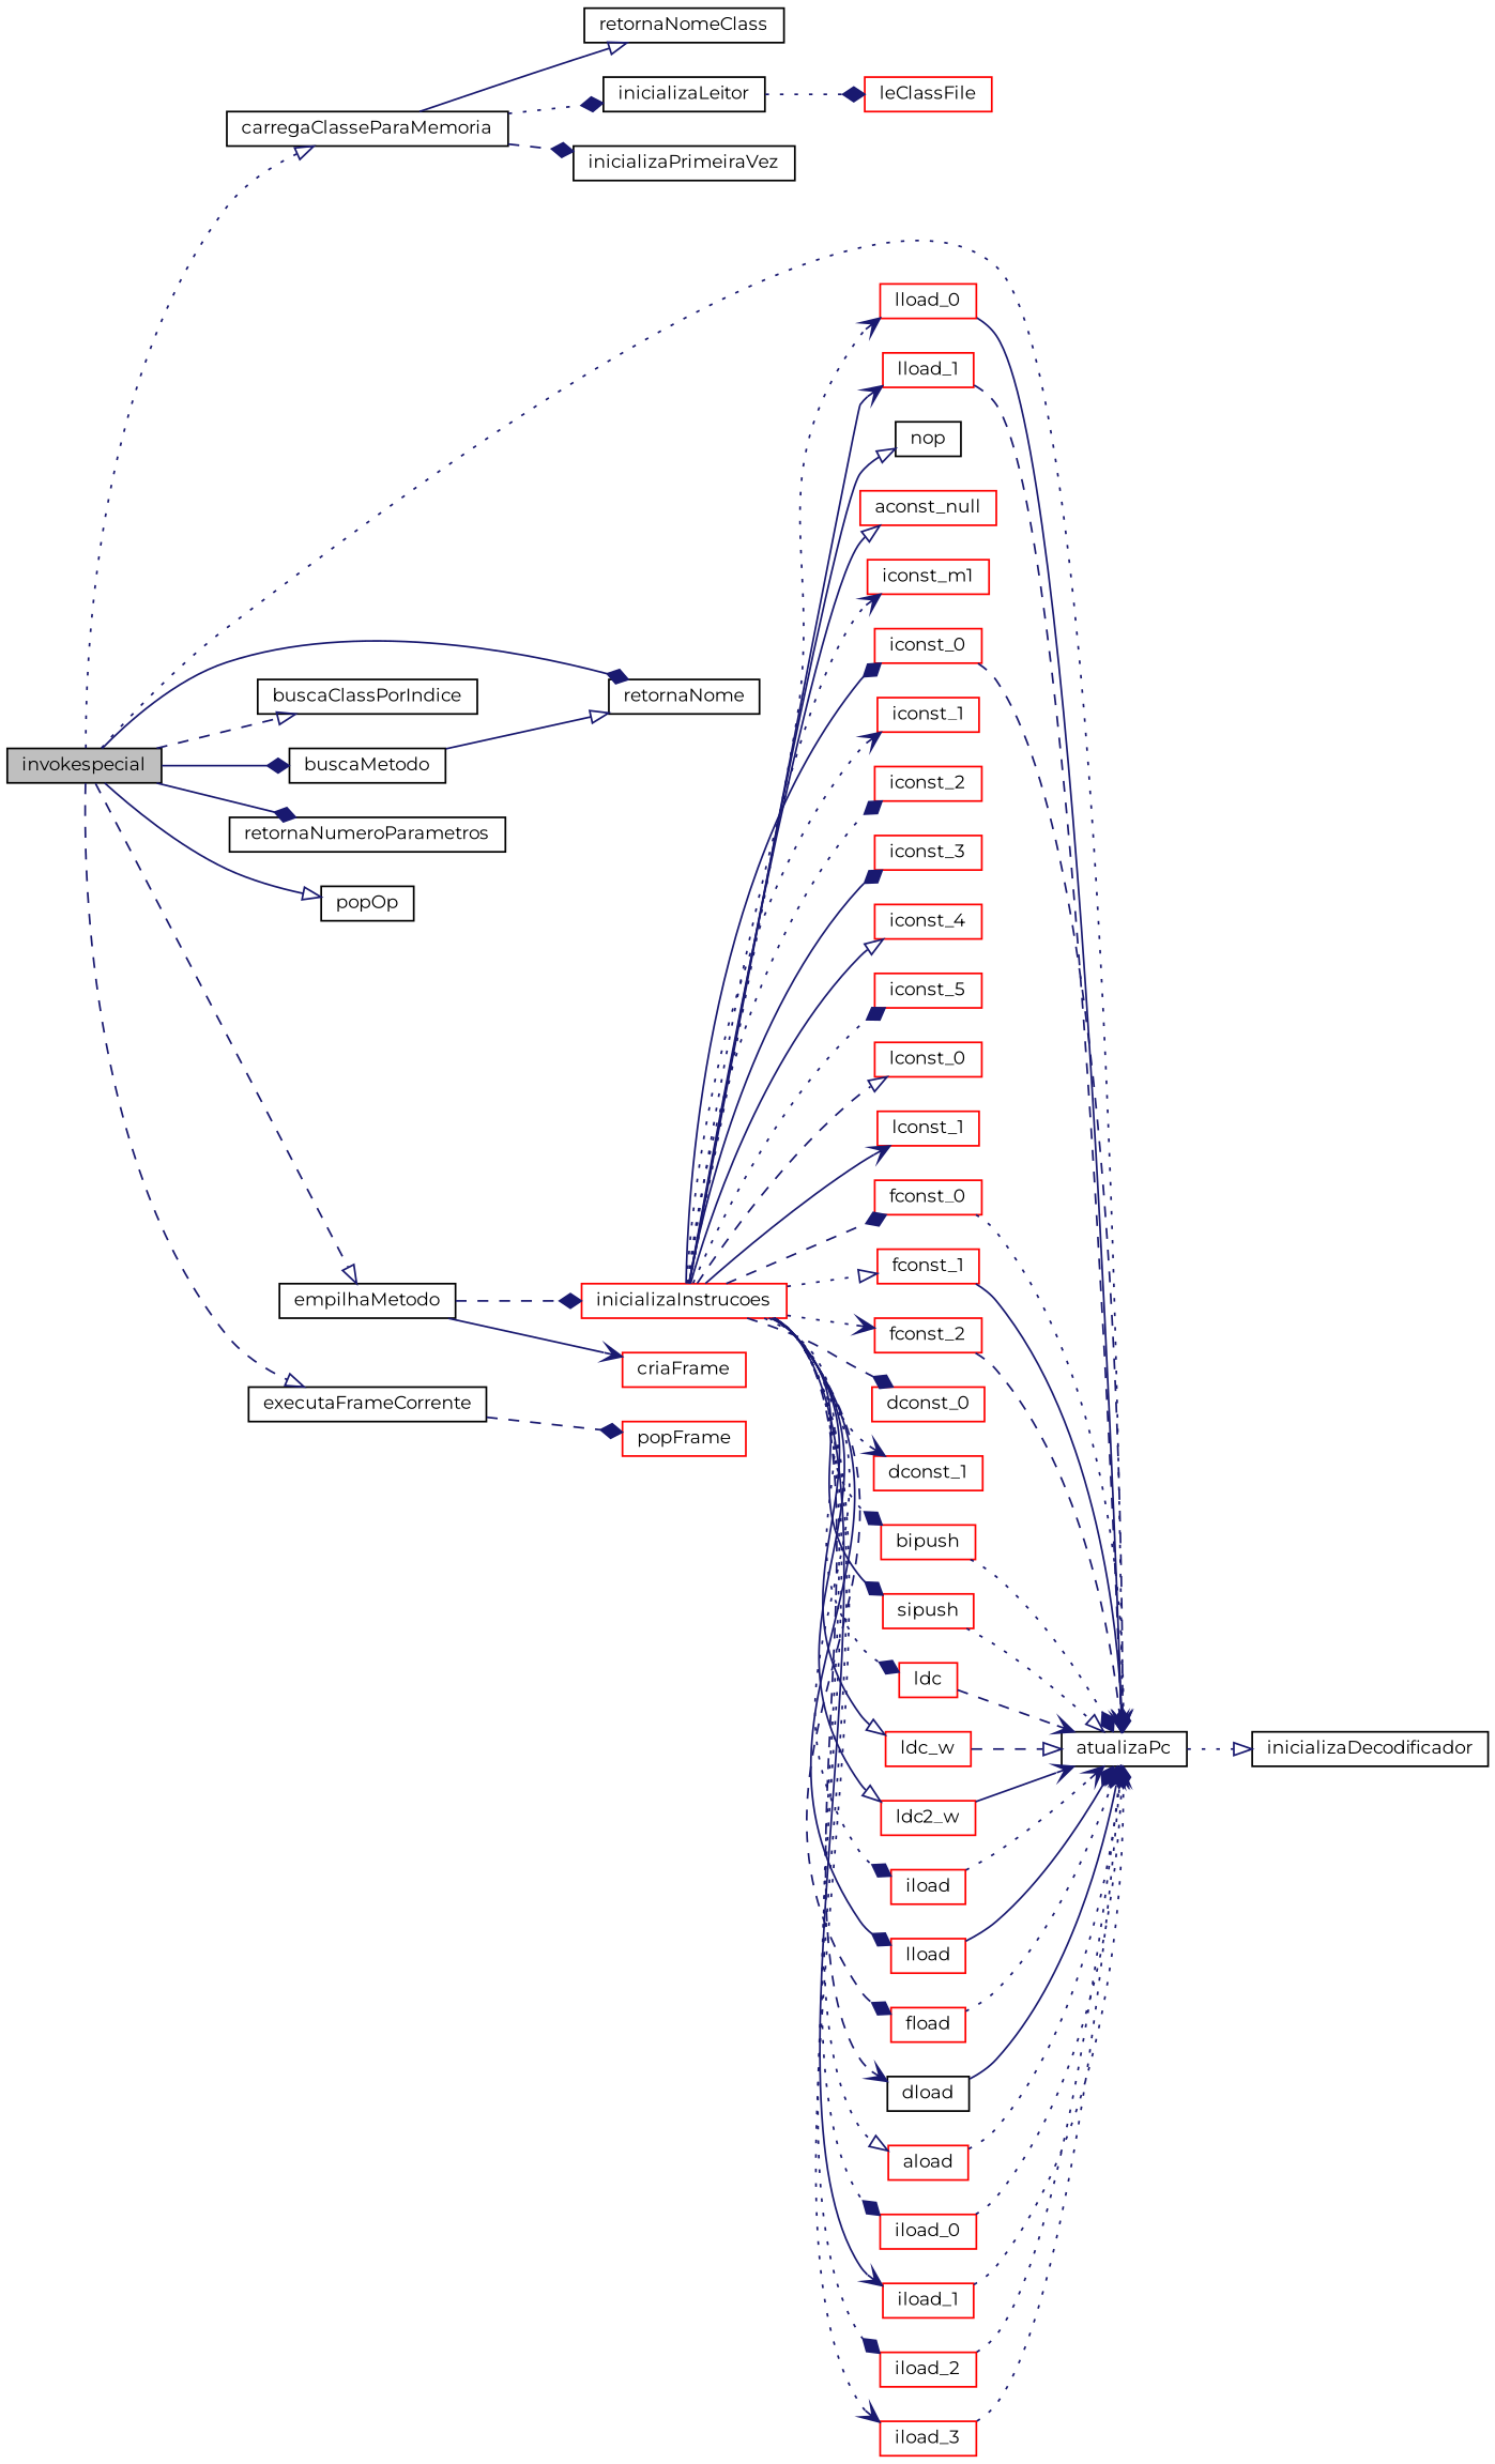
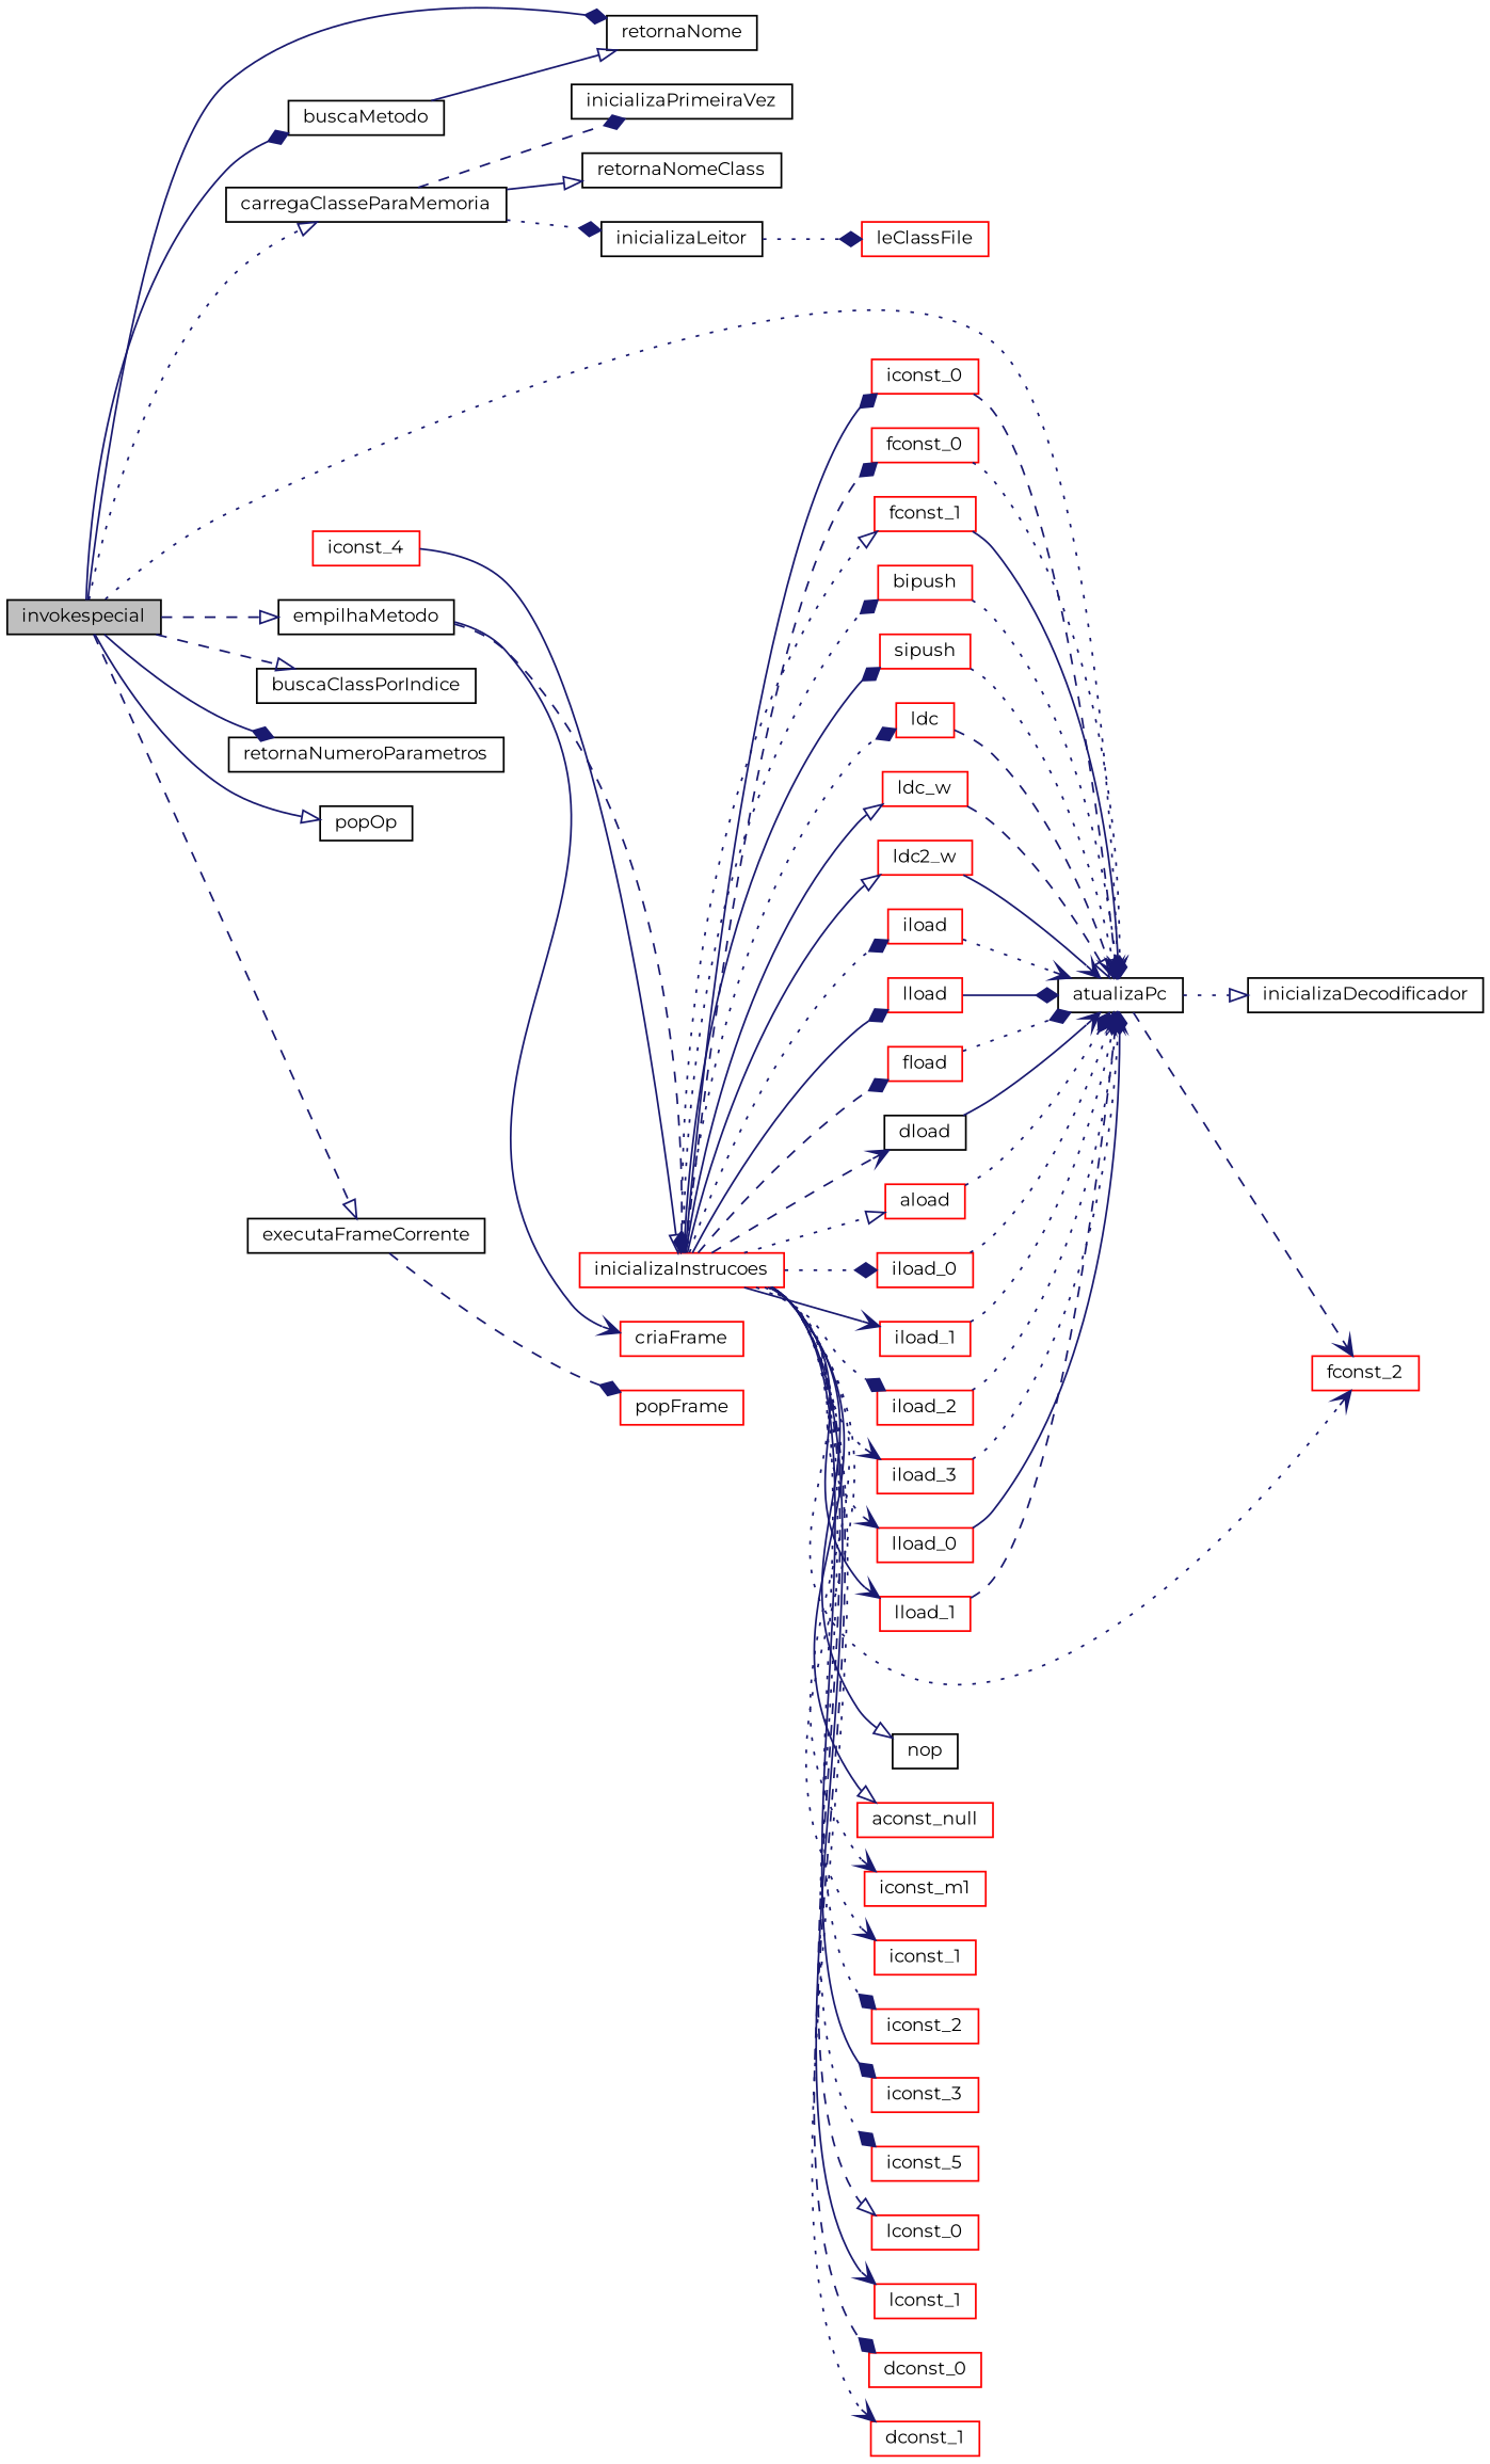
  digraph {
    fontname=Montserrat
    rankdir=LR
    node [color=red fillcolor=white fontname=Montserrat fontsize=10 shape=record style=filled]
    edge [arrowhead=diamond color=midnightblue fontname=Montserrat fontsize=10 labelfontname=Helvetica labelfontsize=10 style=dotted]
    n1 [color=black fillcolor=grey75 fontcolor=black height=0.2 label=invokespecial width=0.4]
    n2 [color=black height=0.2 label=retornaNome width=0.4]
    n3 [color=black height=0.2 label=carregaClasseParaMemoria width=0.4]
    n4 [color=black height=0.2 label=atualizaPc width=0.4]
    n5 [color=black height=0.2 label=buscaClassPorIndice width=0.4]
    n6 [color=black height=0.2 label=buscaMetodo width=0.4]
    n7 [color=black height=0.2 label=retornaNumeroParametros width=0.4]
    n8 [color=black height=0.2 label=popOp width=0.4]
    n9 [color=black height=0.2 label=empilhaMetodo width=0.4]
    n10 [color=black height=0.2 label=executaFrameCorrente width=0.4]
    n11 [color=black height=0.2 label=inicializaPrimeiraVez width=0.4]
    n12 [color=black height=0.2 label=retornaNomeClass width=0.4]
    n13 [color=black height=0.2 label=inicializaLeitor width=0.4]
    n14 [color=black height=0.2 label=inicializaDecodificador width=0.4]
    n15 [height=0.2 label=inicializaInstrucoes width=0.4]
    n16 [height=0.2 label=criaFrame width=0.4]
    n17 [height=0.2 label=popFrame width=0.4]
    n18 [height=0.2 label=leClassFile width=0.4]
    n19 [color=black height=0.2 label=nop width=0.4]
    n20 [height=0.2 label=aconst_null width=0.4]
    n21 [height=0.2 label=iconst_m1 width=0.4]
    n22 [height=0.2 label=iconst_0 width=0.4]
    n23 [height=0.2 label=iconst_1 width=0.4]
    n24 [height=0.2 label=iconst_2 width=0.4]
    n25 [height=0.2 label=iconst_3 width=0.4]
    n26 [height=0.2 label=iconst_4 width=0.4]
    n27 [height=0.2 label=iconst_5 width=0.4]
    n28 [height=0.2 label=lconst_0 width=0.4]
    n29 [height=0.2 label=lconst_1 width=0.4]
    n30 [height=0.2 label=fconst_0 width=0.4]
    n31 [height=0.2 label=fconst_1 width=0.4]
    n32 [height=0.2 label=fconst_2 width=0.4]
    n33 [height=0.2 label=dconst_0 width=0.4]
    n34 [height=0.2 label=dconst_1 width=0.4]
    n35 [height=0.2 label=bipush width=0.4]
    n36 [height=0.2 label=sipush width=0.4]
    n37 [height=0.2 label=ldc width=0.4]
    n38 [height=0.2 label=ldc_w width=0.4]
    n39 [height=0.2 label=ldc2_w width=0.4]
    n40 [height=0.2 label=iload width=0.4]
    n41 [height=0.2 label=lload width=0.4]
    n42 [height=0.2 label=fload width=0.4]
    n43 [color=black height=0.2 label=dload width=0.4]
    n44 [height=0.2 label=aload width=0.4]
    n45 [height=0.2 label=iload_0 width=0.4]
    n46 [height=0.2 label=iload_1 width=0.4]
    n47 [height=0.2 label=iload_2 width=0.4]
    n48 [height=0.2 label=iload_3 width=0.4]
    n49 [height=0.2 label=lload_0 width=0.4]
    n50 [height=0.2 label=lload_1 width=0.4]
    n1 -> n2 [style=solid]
    n1 -> n3 [arrowhead=onormal]
    n1 -> n4 [arrowhead=vee]
    n1 -> n5 [arrowhead=onormal style=dashed]
    n1 -> n6 [style=solid]
    n1 -> n7 [style=solid]
    n1 -> n8 [arrowhead=onormal style=solid]
    n1 -> n9 [arrowhead=onormal style=dashed]
    n1 -> n10 [arrowhead=onormal style=dashed]
    n3 -> n11 [style=dashed]
    n3 -> n12 [arrowhead=onormal style=solid]
    n3 -> n13
    n4 -> n14 [arrowhead=onormal]
    n6 -> n2 [arrowhead=onormal style=solid]
    n9 -> n15 [style=dashed]
    n9 -> n16 [arrowhead=vee style=solid]
    n10 -> n17 [style=dashed]
    n13 -> n18
    n15 -> n19 [arrowhead=onormal style=solid]
    n15 -> n20 [arrowhead=onormal style=solid]
    n15 -> n21 [arrowhead=vee]
    n15 -> n22 [style=solid]
    n15 -> n23 [arrowhead=vee]
    n15 -> n24
    n15 -> n25 [style=solid]
-   n15 -> n26 [arrowhead=onormal style=solid]
+   n26 -> n15 [arrowhead=onormal style=solid]
    n15 -> n27
    n15 -> n28 [arrowhead=onormal style=dashed]
    n15 -> n29 [arrowhead=vee style=solid]
    n15 -> n30 [style=dashed]
    n15 -> n31 [arrowhead=onormal]
    n15 -> n32 [arrowhead=vee]
    n15 -> n33 [style=dashed]
    n15 -> n34 [arrowhead=vee]
    n15 -> n35
    n15 -> n36 [style=solid]
    n15 -> n37
    n15 -> n38 [arrowhead=onormal style=solid]
    n15 -> n39 [arrowhead=onormal style=solid]
    n15 -> n40
    n15 -> n41 [style=solid]
    n15 -> n42 [style=dashed]
    n15 -> n43 [arrowhead=vee style=dashed]
    n15 -> n44 [arrowhead=onormal]
    n15 -> n45
    n15 -> n46 [arrowhead=vee style=solid]
    n15 -> n47
    n15 -> n48 [arrowhead=vee]
    n15 -> n49 [arrowhead=vee]
    n15 -> n50 [arrowhead=vee style=solid]
    n22 -> n4 [arrowhead=vee style=dashed]
    n30 -> n4
    n31 -> n4 [arrowhead=vee style=solid]
-   n32 -> n4 [arrowhead=vee style=dashed]
+   n4 -> n32 [arrowhead=vee style=dashed]
    n35 -> n4
    n36 -> n4 [arrowhead=onormal]
    n37 -> n4 [arrowhead=vee style=dashed]
    n38 -> n4 [arrowhead=onormal style=dashed]
    n39 -> n4 [arrowhead=vee style=solid]
    n40 -> n4 [arrowhead=vee]
    n41 -> n4 [style=solid]
    n42 -> n4
    n43 -> n4 [arrowhead=vee style=solid]
    n44 -> n4
    n45 -> n4 [arrowhead=vee]
    n46 -> n4
    n47 -> n4 [arrowhead=vee]
    n48 -> n4 [arrowhead=vee]
    n49 -> n4 [style=solid]
    n50 -> n4 [style=dashed]
  }
